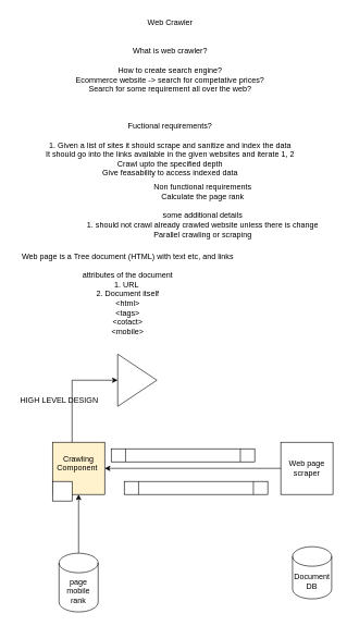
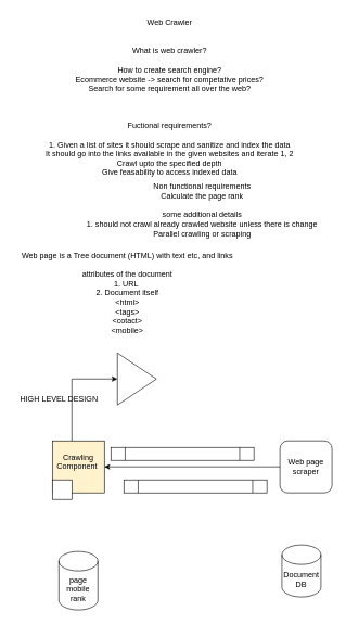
  <mxCell id="0" />
  <mxCell id="1" parent="0" />
  <mxCell id="2" value="Web Crawler&lt;div&gt;&lt;br&gt;&lt;/div&gt;&lt;div&gt;&lt;br&gt;&lt;/div&gt;&lt;div&gt;What is web crawler?&lt;/div&gt;&lt;div&gt;&lt;br&gt;&lt;/div&gt;&lt;div&gt;How to create search engine?&lt;/div&gt;&lt;div&gt;Ecommerce website -&amp;gt; search for competative prices?&lt;/div&gt;&lt;div&gt;Search for some requirement all over the web?&lt;/div&gt;&lt;div&gt;&lt;br&gt;&lt;/div&gt;&lt;div&gt;&lt;br&gt;&lt;/div&gt;&lt;div&gt;&lt;br&gt;&lt;/div&gt;&lt;div&gt;Fuctional requirements?&lt;/div&gt;&lt;div&gt;&lt;br&gt;&lt;/div&gt;&lt;div&gt;1. Given a list of sites it should scrape and sanitize and index the data&lt;/div&gt;&lt;div&gt;It should go into the links available in the given websites and iterate 1, 2&lt;/div&gt;&lt;div&gt;Crawl upto the specified depth&lt;/div&gt;&lt;div&gt;Give feasability to access indexed data&lt;/div&gt;" style="text;html=1;align=center;verticalAlign=middle;resizable=0;points=[];autosize=1;strokeColor=none;fillColor=none;" vertex="1" parent="1"><mxGeometry x="60" y="20" width="400" height="260" as="geometry" /></mxCell>
  <mxCell id="3" value="Non functional requirements&lt;div&gt;Calculate the page rank&lt;/div&gt;&lt;div&gt;&lt;br&gt;&lt;/div&gt;&lt;div&gt;some additional details&lt;br&gt;&lt;div&gt;1. should not crawl already crawled website unless there is change&lt;/div&gt;&lt;div&gt;Parallel crawling or scraping&lt;/div&gt;&lt;div&gt;&lt;br&gt;&lt;/div&gt;&lt;/div&gt;" style="text;html=1;align=center;verticalAlign=middle;resizable=0;points=[];autosize=1;strokeColor=none;fillColor=none;" vertex="1" parent="1"><mxGeometry x="120" y="275" width="380" height="110" as="geometry" /></mxCell>
  <mxCell id="4" value="Web page is a Tree document (HTML) with text etc, and links&lt;div&gt;&lt;br&gt;&lt;/div&gt;&lt;div&gt;attributes of the document&lt;/div&gt;&lt;div&gt;1. URL&amp;nbsp;&lt;/div&gt;&lt;div&gt;2. Document itself&lt;/div&gt;&lt;div&gt;&amp;lt;html&amp;gt;&lt;/div&gt;&lt;div&gt;&amp;lt;tags&amp;gt;&lt;/div&gt;&lt;div&gt;&amp;lt;cotact&amp;gt;&lt;/div&gt;&lt;div&gt;&amp;lt;mobile&amp;gt;&lt;/div&gt;&lt;div&gt;&lt;br&gt;&lt;/div&gt;" style="text;html=1;align=center;verticalAlign=middle;resizable=0;points=[];autosize=1;strokeColor=none;fillColor=none;" vertex="1" parent="1"><mxGeometry x="20" y="377" width="350" height="160" as="geometry" /></mxCell>
  <mxCell id="5" value="HIGH LEVEL DESIGN&lt;div&gt;&lt;br&gt;&lt;/div&gt;" style="text;html=1;align=center;verticalAlign=middle;resizable=0;points=[];autosize=1;strokeColor=none;fillColor=none;" vertex="1" parent="1"><mxGeometry x="20" y="600" width="140" height="40" as="geometry" /></mxCell>
  <mxCell id="6" style="edgeStyle=orthogonalEdgeStyle;rounded=0;orthogonalLoop=1;jettySize=auto;html=1;entryX=0;entryY=0.5;entryDx=0;entryDy=0;" edge="1" parent="1" source="7" target="13"><mxGeometry relative="1" as="geometry"><Array as="points"><mxPoint x="110" y="582" /></Array></mxGeometry></mxCell>
  <mxCell id="7" value="&lt;div&gt;Crawling&lt;/div&gt;Component&amp;nbsp;&lt;div&gt;&lt;br&gt;&lt;/div&gt;" style="whiteSpace=wrap;html=1;aspect=fixed;fillColor=#fff2cc;" vertex="1" parent="1"><mxGeometry x="80" y="677" width="80" height="80" as="geometry" /></mxCell>
- <mxCell id="8" value="Web page scraper" style="whiteSpace=wrap;html=1;aspect=fixed;" vertex="1" parent="1"><mxGeometry x="430" y="677" width="80" height="80" as="geometry" /></mxCell>
+ <mxCell id="8" value="Web page scraper" style="whiteSpace=wrap;html=1;aspect=fixed;rounded=1;" vertex="1" parent="1"><mxGeometry x="430" y="677" width="80" height="80" as="geometry" /></mxCell>
  <mxCell id="9" value="" style="shape=process;whiteSpace=wrap;html=1;backgroundOutline=1;" vertex="1" parent="1"><mxGeometry x="170" y="687" width="220" height="20" as="geometry" /></mxCell>
  <mxCell id="10" value="" style="whiteSpace=wrap;html=1;aspect=fixed;" vertex="1" parent="1"><mxGeometry x="80" y="737" width="30" height="30" as="geometry" /></mxCell>
- <mxCell id="11" style="edgeStyle=orthogonalEdgeStyle;rounded=0;orthogonalLoop=1;jettySize=auto;html=1;entryX=0.5;entryY=1;entryDx=0;entryDy=0;" edge="1" parent="1" source="12" target="7"><mxGeometry relative="1" as="geometry" /></mxCell>
  <mxCell id="12" value="page&lt;br&gt;&lt;div&gt;mobile&lt;/div&gt;&lt;div&gt;rank&lt;/div&gt;" style="shape=cylinder3;whiteSpace=wrap;html=1;boundedLbl=1;backgroundOutline=1;size=15;" vertex="1" parent="1"><mxGeometry x="90" y="847" width="60" height="90" as="geometry" /></mxCell>
  <mxCell id="13" value="" style="triangle;whiteSpace=wrap;html=1;" vertex="1" parent="1"><mxGeometry x="180" y="542" width="60" height="80" as="geometry" /></mxCell>
  <mxCell id="14" value="" style="shape=process;whiteSpace=wrap;html=1;backgroundOutline=1;" vertex="1" parent="1"><mxGeometry x="190" y="737" width="220" height="20" as="geometry" /></mxCell>
  <mxCell id="15" style="edgeStyle=orthogonalEdgeStyle;rounded=0;orthogonalLoop=1;jettySize=auto;html=1;exitX=0.5;exitY=1;exitDx=0;exitDy=0;" edge="1" parent="1" source="14" target="14"><mxGeometry relative="1" as="geometry" /></mxCell>
- <mxCell id="16" value="Document DB" style="shape=cylinder3;whiteSpace=wrap;html=1;boundedLbl=1;backgroundOutline=1;size=15;" vertex="1" parent="1"><mxGeometry x="448" y="837" width="60" height="80" as="geometry" /></mxCell>
+ <mxCell id="16" value="Document DB" style="shape=cylinder3;whiteSpace=wrap;html=1;boundedLbl=1;backgroundOutline=1;size=15;" vertex="1" parent="1"><mxGeometry x="433" y="837" width="60" height="80" as="geometry" /></mxCell>
  <mxCell id="17" style="edgeStyle=orthogonalEdgeStyle;rounded=0;orthogonalLoop=1;jettySize=auto;html=1;" edge="1" parent="1" source="8" target="7"><mxGeometry relative="1" as="geometry" /></mxCell>
